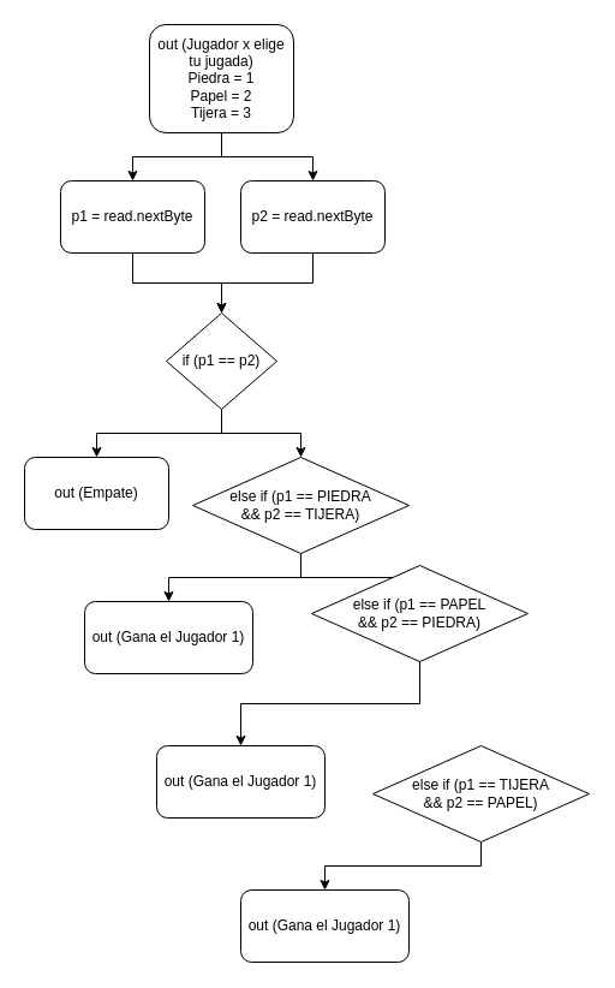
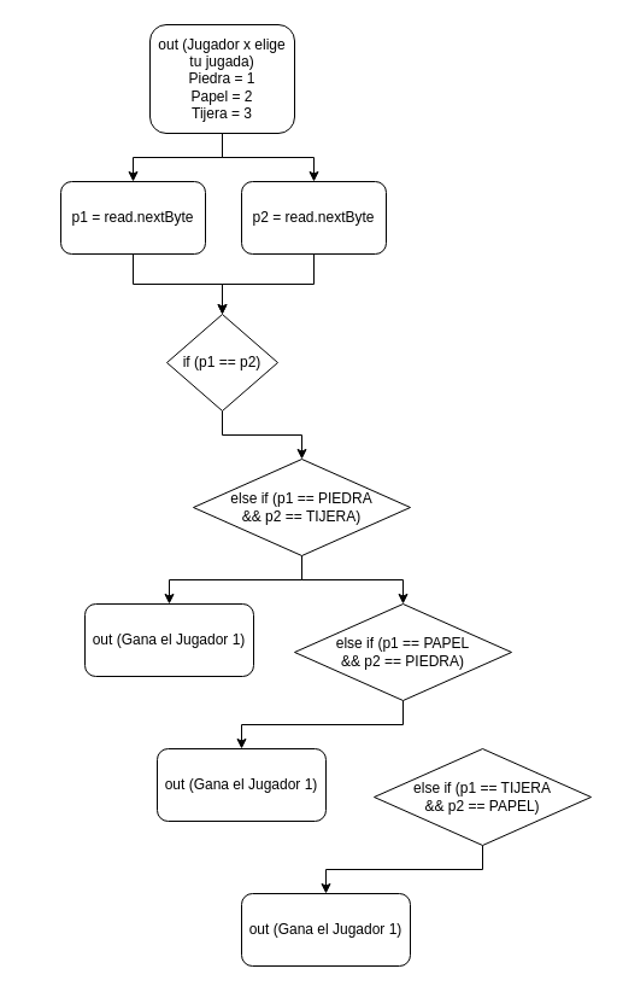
  <mxCell id="0" />
  <mxCell id="1" parent="0" />
  <mxCell id="2" style="edgeStyle=orthogonalEdgeStyle;rounded=0;orthogonalLoop=1;jettySize=auto;html=1;exitX=0.5;exitY=1;exitDx=0;exitDy=0;entryX=0.5;entryY=0;entryDx=0;entryDy=0;" edge="1" parent="1" source="3" target="11"><mxGeometry relative="1" as="geometry" /></mxCell>
  <mxCell id="3" value="p1 = read.nextByte" style="rounded=1;whiteSpace=wrap;html=1;" vertex="1" parent="1"><mxGeometry x="50" y="150" width="120" height="60" as="geometry" /></mxCell>
  <mxCell id="4" style="edgeStyle=orthogonalEdgeStyle;rounded=0;orthogonalLoop=1;jettySize=auto;html=1;exitX=0.5;exitY=1;exitDx=0;exitDy=0;entryX=0.5;entryY=0;entryDx=0;entryDy=0;" edge="1" parent="1" source="6" target="3"><mxGeometry relative="1" as="geometry" /></mxCell>
  <mxCell id="5" style="edgeStyle=orthogonalEdgeStyle;rounded=0;orthogonalLoop=1;jettySize=auto;html=1;exitX=0.5;exitY=1;exitDx=0;exitDy=0;" edge="1" parent="1" source="6" target="8"><mxGeometry relative="1" as="geometry" /></mxCell>
  <mxCell id="6" value="out (Jugador x elige tu jugada)&lt;br&gt;Piedra = 1&lt;br&gt;Papel = 2&lt;br&gt;Tijera = 3" style="rounded=1;whiteSpace=wrap;html=1;" vertex="1" parent="1"><mxGeometry x="124" width="120" height="90" as="geometry" y="20" /></mxCell>
  <mxCell id="7" style="edgeStyle=orthogonalEdgeStyle;rounded=0;orthogonalLoop=1;jettySize=auto;html=1;exitX=0.5;exitY=1;exitDx=0;exitDy=0;entryX=0.5;entryY=0;entryDx=0;entryDy=0;" edge="1" parent="1" source="8" target="11"><mxGeometry relative="1" as="geometry" /></mxCell>
  <mxCell id="8" value="p2 = read.nextByte" style="rounded=1;whiteSpace=wrap;html=1;" vertex="1" parent="1"><mxGeometry x="200" y="150" width="120" height="60" as="geometry" /></mxCell>
- <mxCell id="9" style="edgeStyle=orthogonalEdgeStyle;rounded=0;orthogonalLoop=1;jettySize=auto;html=1;exitX=0.5;exitY=1;exitDx=0;exitDy=0;entryX=0.5;entryY=0;entryDx=0;entryDy=0;" edge="1" parent="1" source="11" target="12"><mxGeometry relative="1" as="geometry" /></mxCell>
  <mxCell id="10" style="edgeStyle=orthogonalEdgeStyle;rounded=0;orthogonalLoop=1;jettySize=auto;html=1;exitX=0.5;exitY=1;exitDx=0;exitDy=0;entryX=0.5;entryY=0;entryDx=0;entryDy=0;" edge="1" parent="1" source="11" target="15"><mxGeometry relative="1" as="geometry" /></mxCell>
  <mxCell id="11" value="if (p1 == p2)" style="rhombus;whiteSpace=wrap;html=1;" vertex="1" parent="1"><mxGeometry x="138" y="260" width="92" height="80" as="geometry" /></mxCell>
- <mxCell id="12" value="out (Empate)" style="rounded=1;whiteSpace=wrap;html=1;" vertex="1" parent="1"><mxGeometry y="380" width="120" height="60" as="geometry" x="20" /></mxCell>
  <mxCell id="13" style="edgeStyle=orthogonalEdgeStyle;rounded=0;orthogonalLoop=1;jettySize=auto;html=1;exitX=0.5;exitY=1;exitDx=0;exitDy=0;entryX=0.5;entryY=0;entryDx=0;entryDy=0;" edge="1" parent="1" source="15" target="16"><mxGeometry relative="1" as="geometry" /></mxCell>
  <mxCell id="14" style="edgeStyle=orthogonalEdgeStyle;rounded=0;orthogonalLoop=1;jettySize=auto;html=1;exitX=0.5;exitY=1;exitDx=0;exitDy=0;entryX=0.5;entryY=0;entryDx=0;entryDy=0;" edge="1" parent="1" source="15" target="20"><mxGeometry relative="1" as="geometry" /></mxCell>
  <mxCell id="15" value="else if (p1 == PIEDRA&lt;br&gt;&amp;amp;&amp;amp; p2 == TIJERA)" style="rhombus;whiteSpace=wrap;html=1;" vertex="1" parent="1"><mxGeometry x="160" y="380" width="180" height="80" as="geometry" /></mxCell>
  <mxCell id="16" value="out (Gana el Jugador 1)" style="rounded=1;whiteSpace=wrap;html=1;" vertex="1" parent="1"><mxGeometry x="70" y="500" width="140" height="60" as="geometry" /></mxCell>
  <mxCell id="17" value="out (Gana el Jugador 1)" style="rounded=1;whiteSpace=wrap;html=1;" vertex="1" parent="1"><mxGeometry x="130" y="620" width="140" height="60" as="geometry" /></mxCell>
  <mxCell id="18" value="out (Gana el Jugador 1)" style="rounded=1;whiteSpace=wrap;html=1;" vertex="1" parent="1"><mxGeometry x="200" y="740" width="140" height="60" as="geometry" /></mxCell>
  <mxCell id="19" style="edgeStyle=orthogonalEdgeStyle;rounded=0;orthogonalLoop=1;jettySize=auto;html=1;exitX=0.5;exitY=1;exitDx=0;exitDy=0;entryX=0.5;entryY=0;entryDx=0;entryDy=0;" edge="1" parent="1" source="20" target="17"><mxGeometry relative="1" as="geometry" /></mxCell>
- <mxCell id="20" value="else if (p1 == PAPEL&lt;br&gt;&amp;amp;&amp;amp; p2 == PIEDRA)" style="rhombus;whiteSpace=wrap;html=1;" vertex="1" parent="1"><mxGeometry x="259" y="470" width="180" height="80" as="geometry" /></mxCell>
+ <mxCell id="20" value="else if (p1 == PAPEL&lt;br&gt;&amp;amp;&amp;amp; p2 == PIEDRA)" style="rhombus;whiteSpace=wrap;html=1;" vertex="1" parent="1"><mxGeometry x="244" y="500" width="180" height="80" as="geometry" /></mxCell>
  <mxCell id="21" style="edgeStyle=orthogonalEdgeStyle;rounded=0;orthogonalLoop=1;jettySize=auto;html=1;exitX=0.5;exitY=1;exitDx=0;exitDy=0;entryX=0.5;entryY=0;entryDx=0;entryDy=0;" edge="1" parent="1" source="22" target="18"><mxGeometry relative="1" as="geometry" /></mxCell>
  <mxCell id="22" value="else if (p1 == TIJERA&lt;br&gt;&amp;amp;&amp;amp; p2 == PAPEL)" style="rhombus;whiteSpace=wrap;html=1;" vertex="1" parent="1"><mxGeometry x="310" y="620" width="180" height="80" as="geometry" /></mxCell>
